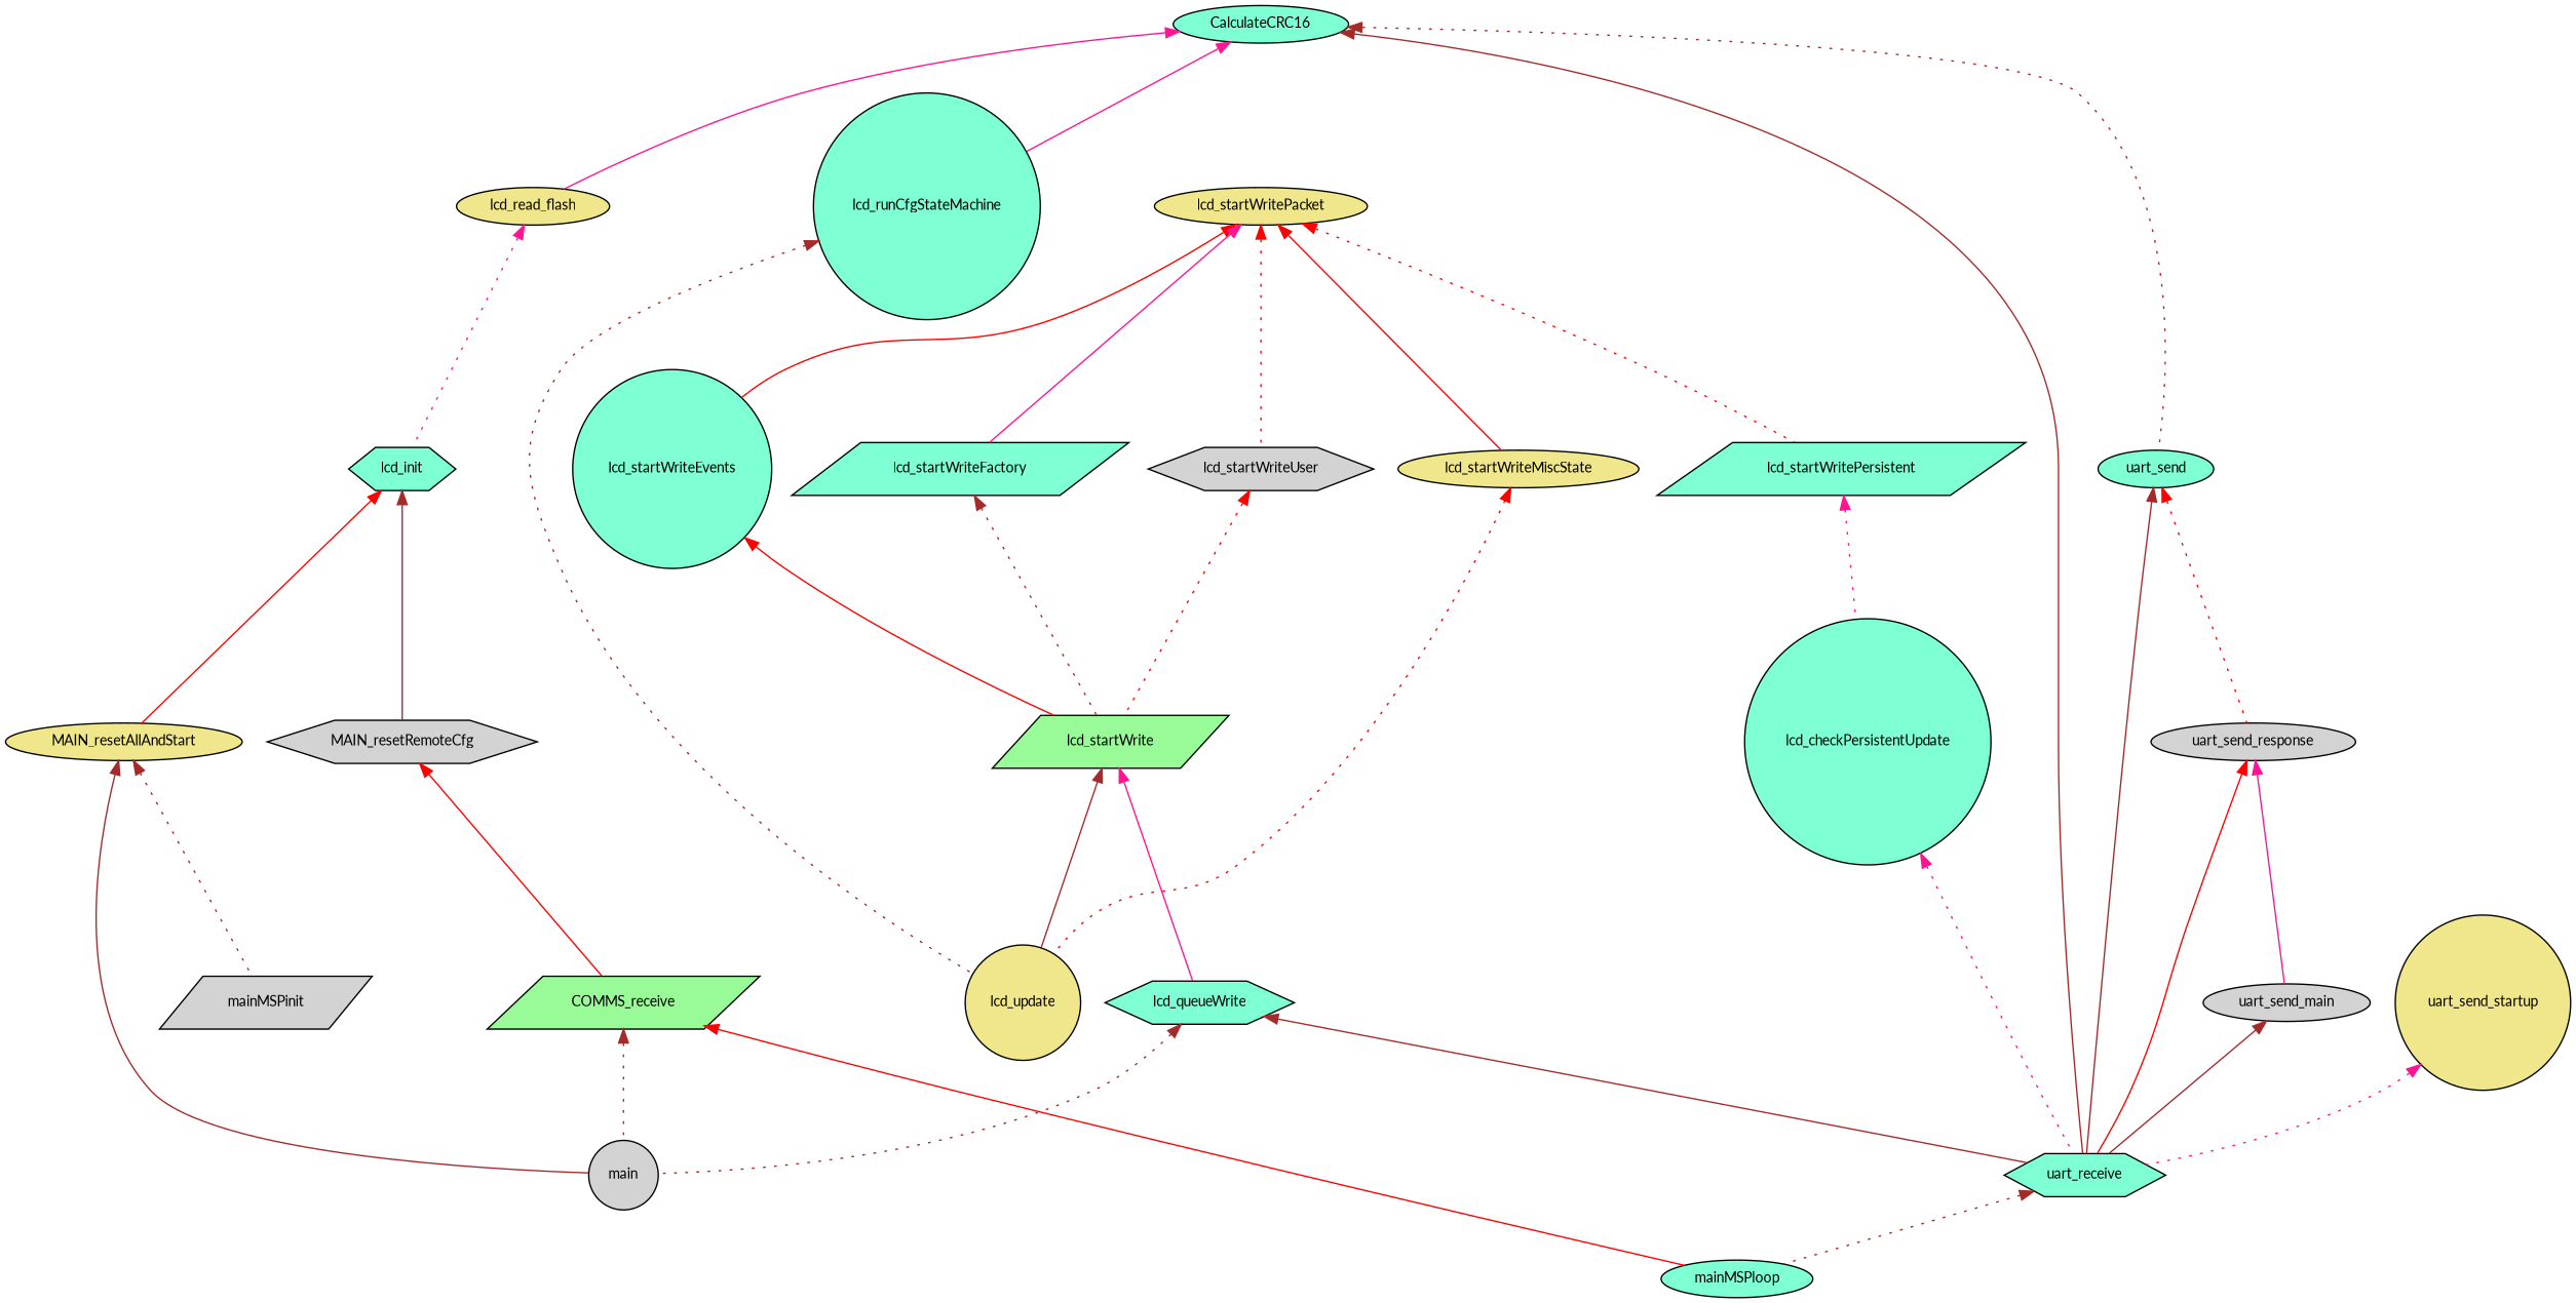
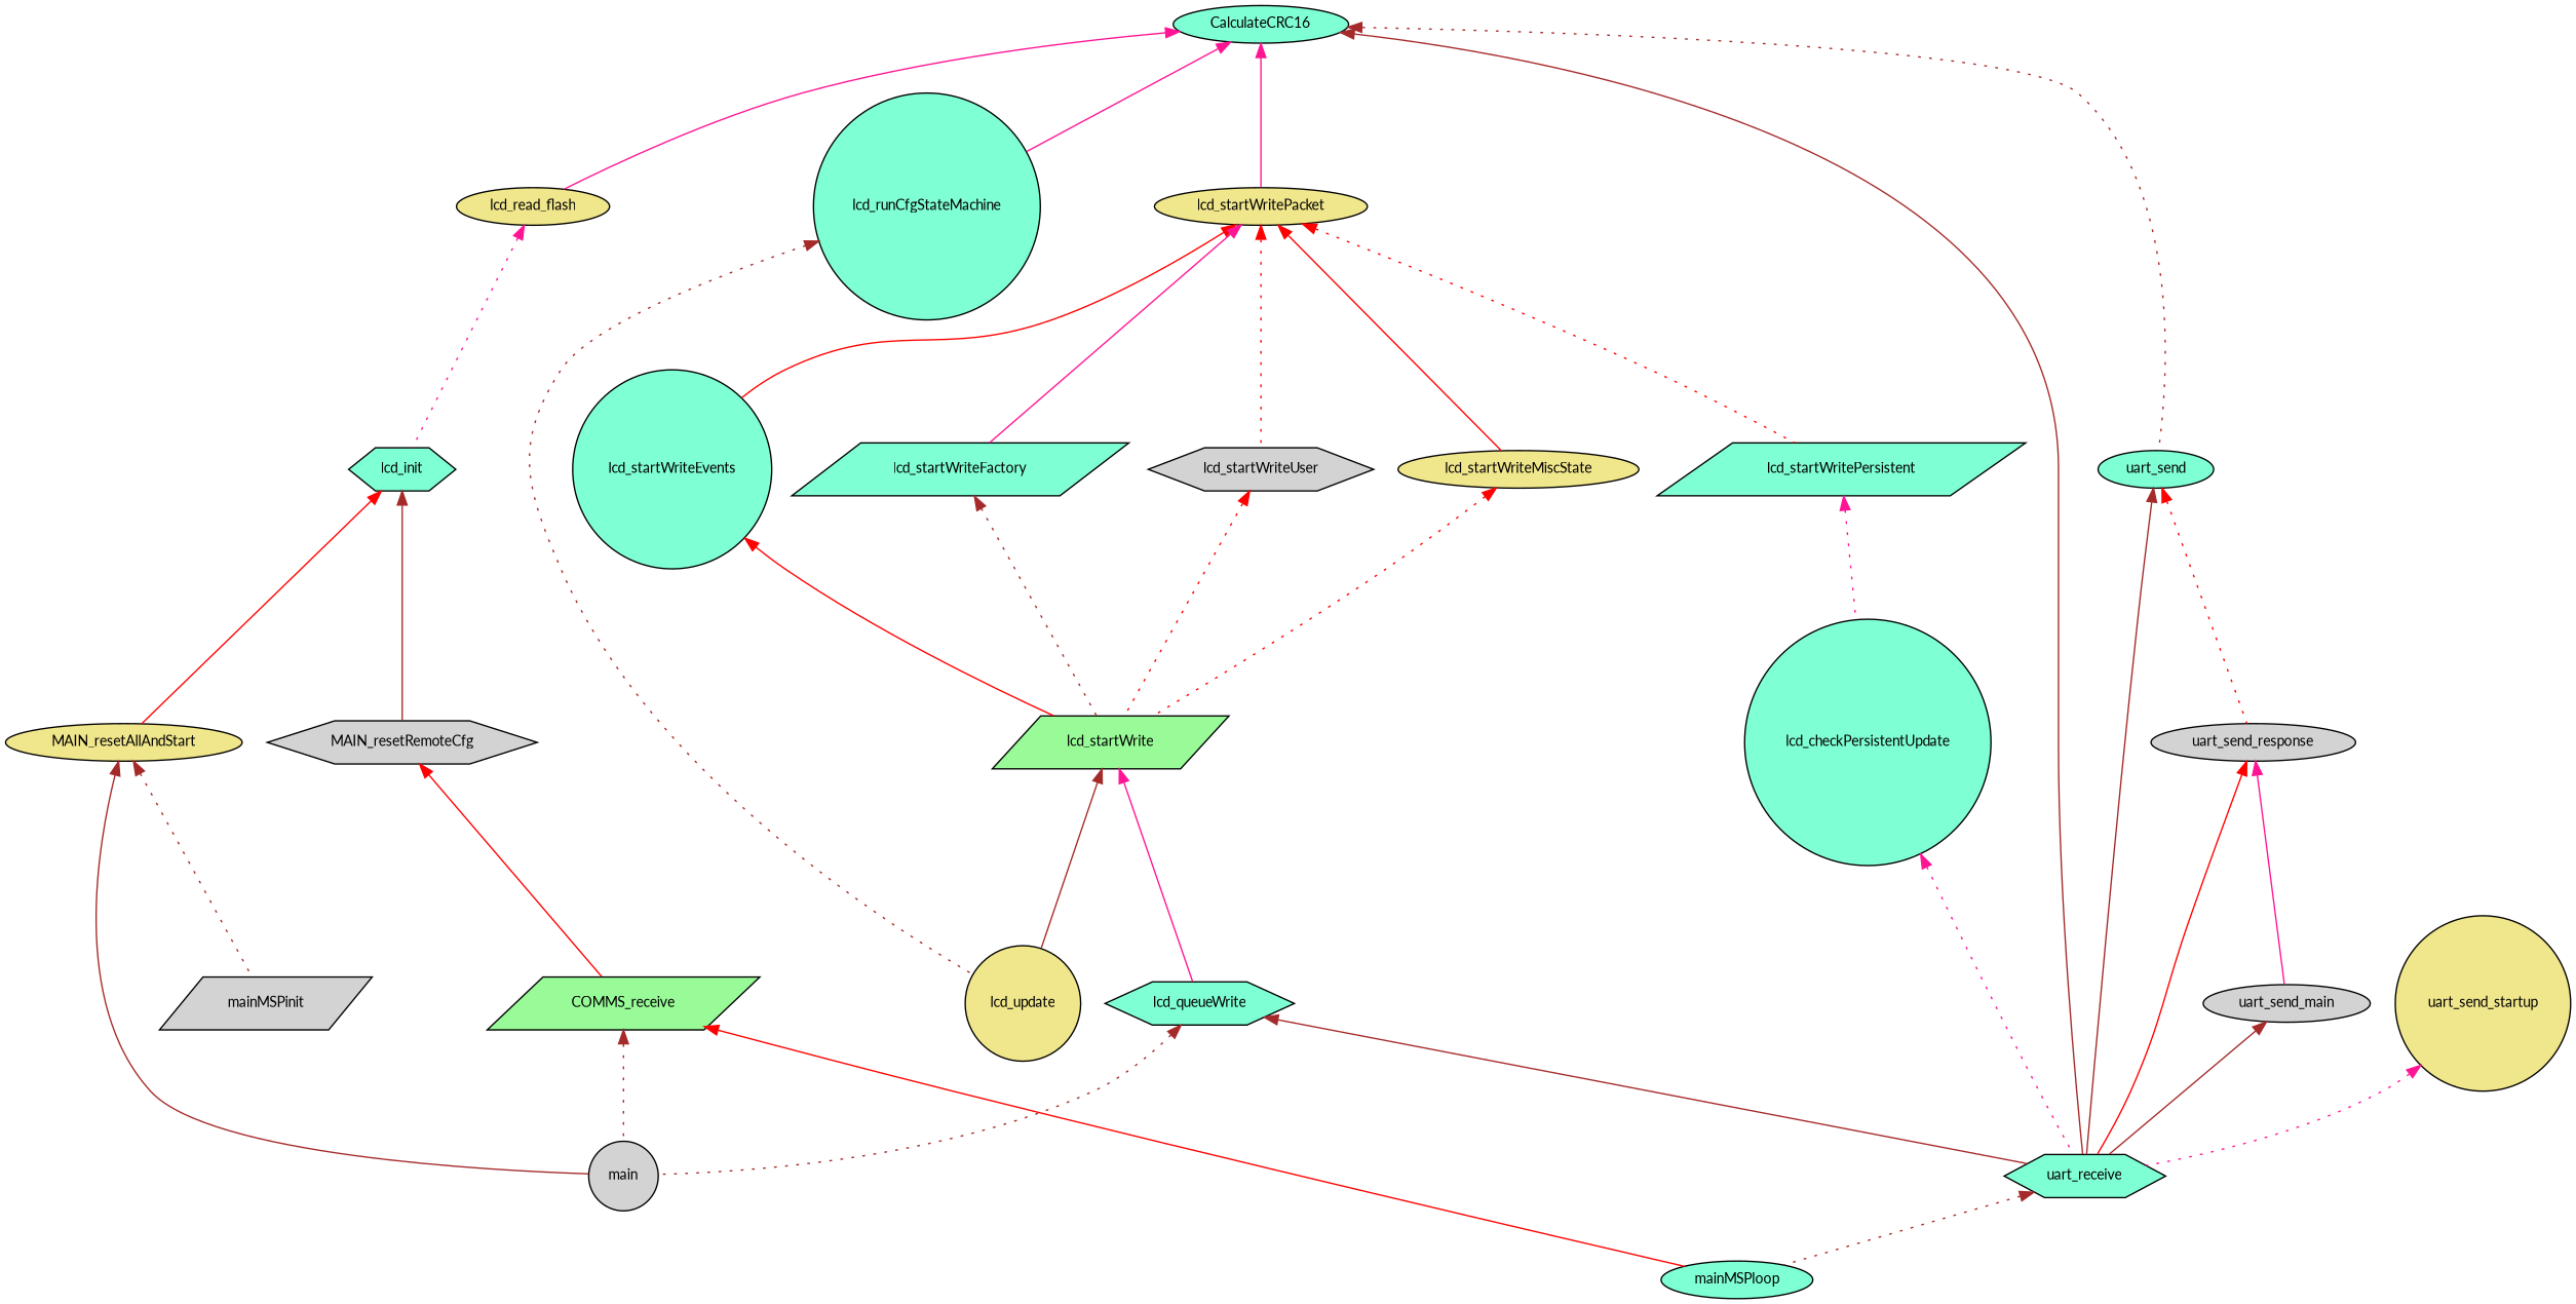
  digraph {
    fontname=Lato
    rankdir=TB
    node [color=black fillcolor=aquamarine fontname=Lato fontsize=10 shape=ellipse style=filled]
    edge [color=brown dir=back fontname=Lato fontsize=10 labelfontname=Helvetica labelfontsize=10 style=solid]
    n1 [fontcolor=black height=0.2 label=CalculateCRC16 width=0.4]
    n2 [fillcolor=khaki height=0.2 label=lcd_read_flash width=0.4]
    n3 [height=0.2 label=lcd_runCfgStateMachine shape=circle width=0.4]
    n4 [fillcolor=khaki height=0.2 label=lcd_startWritePacket width=0.4]
    n5 [height=0.2 label=uart_receive shape=hexagon width=0.4]
    n6 [height=0.2 label=uart_send width=0.4]
    n7 [height=0.2 label=lcd_init shape=hexagon width=0.4]
    n8 [fillcolor=khaki height=0.2 label=lcd_update shape=circle width=0.4]
    n9 [height=0.2 label=lcd_startWriteEvents shape=circle width=0.4]
    n10 [height=0.2 label=lcd_startWriteFactory shape=parallelogram width=0.4]
    n11 [fillcolor=khaki height=0.2 label=lcd_startWriteMiscState width=0.4]
    n12 [height=0.2 label=lcd_startWritePersistent shape=parallelogram width=0.4]
    n13 [fillcolor=lightgrey height=0.2 label=lcd_startWriteUser shape=hexagon width=0.4]
    n14 [height=0.2 label=mainMSPloop width=0.4]
    n15 [fillcolor=lightgrey height=0.2 label=uart_send_response width=0.4]
    n16 [fillcolor=khaki height=0.2 label=MAIN_resetAllAndStart width=0.4]
    n17 [fillcolor=lightgrey height=0.2 label=MAIN_resetRemoteCfg shape=hexagon width=0.4]
    n18 [fillcolor=lightgrey height=0.2 label=main shape=circle width=0.4]
    n19 [fillcolor=lightgrey height=0.2 label=mainMSPinit shape=parallelogram width=0.4]
    n20 [fillcolor=palegreen height=0.2 label=COMMS_receive shape=parallelogram width=0.4]
    n21 [fillcolor=palegreen height=0.2 label=lcd_startWrite shape=parallelogram width=0.4]
    n22 [height=0.2 label=lcd_checkPersistentUpdate shape=circle width=0.4]
    n23 [height=0.2 label=lcd_queueWrite shape=hexagon width=0.4]
    n24 [fillcolor=lightgrey height=0.2 label=uart_send_main width=0.4]
    n25 [fillcolor=khaki height=0.2 label=uart_send_startup shape=circle width=0.4]
    n1 -> n2 [color=deeppink]
    n1 -> n3 [color=deeppink]
+   n1 -> n4 [color=deeppink]
    n1 -> n5
    n1 -> n6 [style=dotted]
    n2 -> n7 [color=deeppink style=dotted]
    n3 -> n8 [style=dotted]
    n4 -> n9 [color=red]
    n4 -> n10 [color=deeppink]
    n4 -> n11 [color=red]
    n4 -> n12 [color=red style=dotted]
    n4 -> n13 [color=red style=dotted]
    n5 -> n14 [style=dotted]
    n6 -> n5
    n6 -> n15 [color=red style=dotted]
    n7 -> n16 [color=red]
    n7 -> n17
    n9 -> n21 [color=red]
    n10 -> n21 [style=dotted]
-   n11 -> n8 [color=red style=dotted]
+   n11 -> n21 [color=red style=dotted]
    n12 -> n22 [color=deeppink style=dotted]
    n13 -> n21 [color=red style=dotted]
    n15 -> n5 [color=red]
    n15 -> n24 [color=deeppink]
    n16 -> n18
    n16 -> n19 [style=dotted]
    n17 -> n20 [color=red]
    n20 -> n14 [color=red]
    n20 -> n18 [style=dotted]
    n21 -> n8
    n21 -> n23 [color=deeppink]
    n22 -> n5 [color=deeppink style=dotted]
    n23 -> n5
    n23 -> n18 [style=dotted]
    n24 -> n5
    n25 -> n5 [color=deeppink style=dotted]
  }
